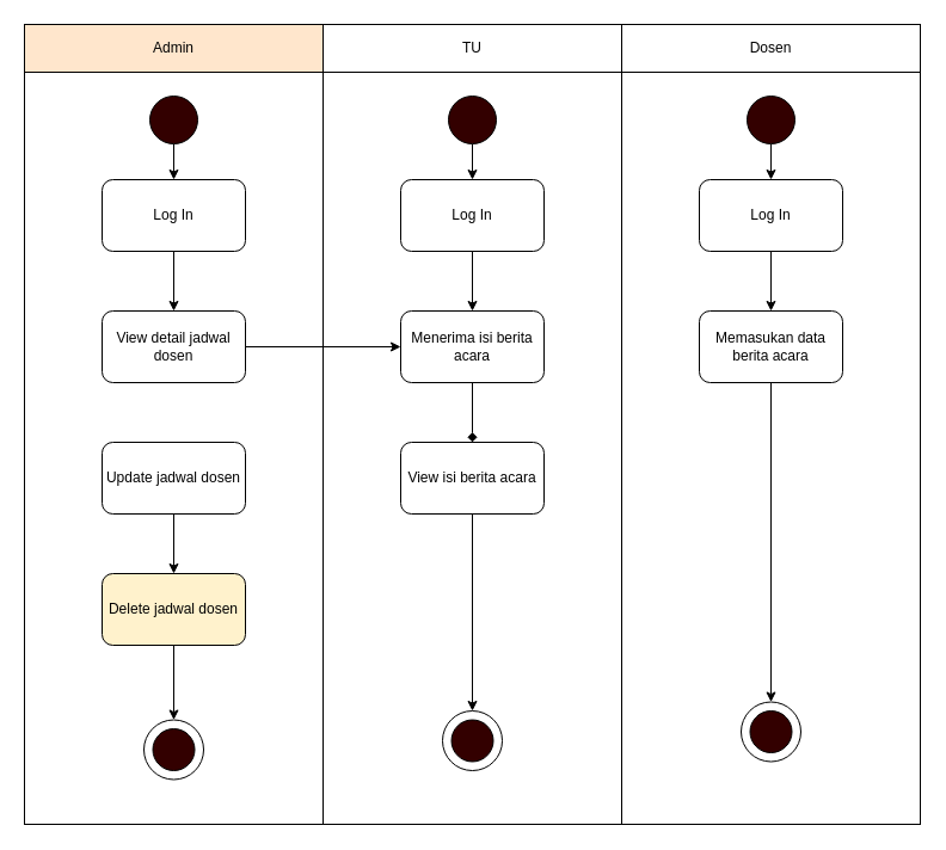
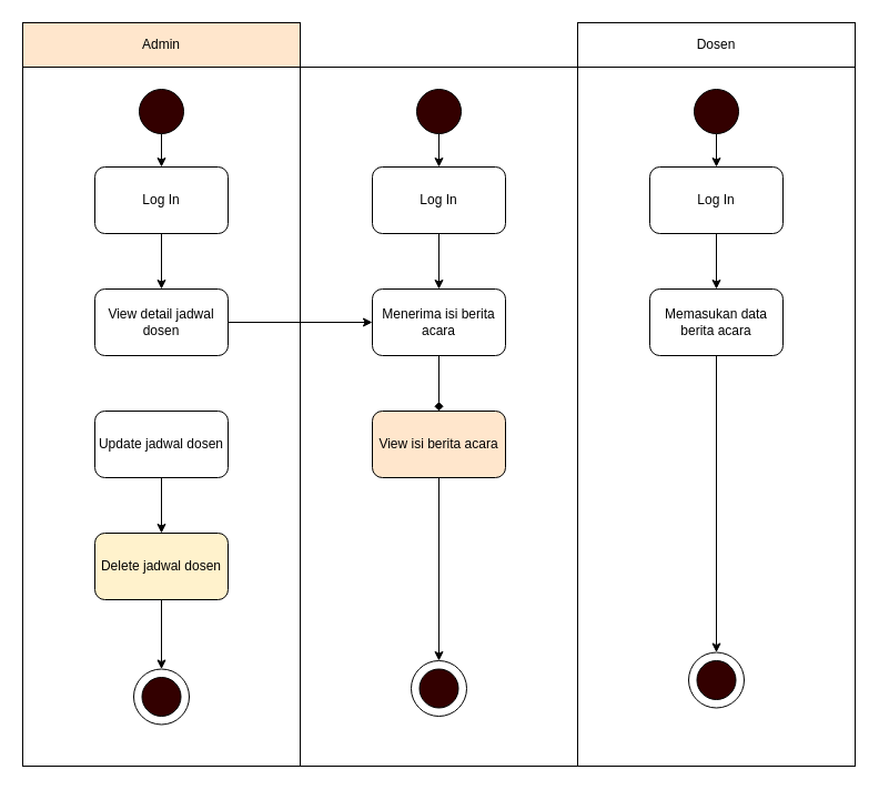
  <mxCell id="0" />
  <mxCell id="1" parent="0" />
  <mxCell id="2" value="" style="rounded=0;whiteSpace=wrap;html=1;" parent="1" vertex="1"><mxGeometry x="20" y="60" width="250" height="630" as="geometry" /></mxCell>
  <mxCell id="3" value="" style="rounded=0;whiteSpace=wrap;html=1;" parent="1" vertex="1"><mxGeometry x="270" y="60" width="250" height="630" as="geometry" /></mxCell>
  <mxCell id="4" value="" style="rounded=0;whiteSpace=wrap;html=1;" parent="1" vertex="1"><mxGeometry x="520" y="60" width="250" height="630" as="geometry" /></mxCell>
  <mxCell id="5" value="Admin" style="rounded=0;whiteSpace=wrap;html=1;fillColor=#ffe6cc;" parent="1" vertex="1"><mxGeometry x="20" y="20" width="250" height="40" as="geometry" /></mxCell>
- <mxCell id="6" value="TU" style="rounded=0;whiteSpace=wrap;html=1;" parent="1" vertex="1"><mxGeometry x="270" y="20" width="250" height="40" as="geometry" /></mxCell>
  <mxCell id="7" value="Dosen" style="rounded=0;whiteSpace=wrap;html=1;" parent="1" vertex="1"><mxGeometry x="520" y="20" width="250" height="40" as="geometry" /></mxCell>
  <mxCell id="8" style="edgeStyle=orthogonalEdgeStyle;rounded=0;orthogonalLoop=1;jettySize=auto;html=1;entryX=0.5;entryY=0;entryDx=0;entryDy=0;" parent="1" source="9" target="27" edge="1"><mxGeometry relative="1" as="geometry" /></mxCell>
  <mxCell id="9" value="" style="ellipse;whiteSpace=wrap;html=1;aspect=fixed;fillColor=#330000;" parent="1" vertex="1"><mxGeometry x="625" y="80" width="40" height="40" as="geometry" /></mxCell>
  <mxCell id="10" value="Memasukan data berita acara" style="rounded=1;whiteSpace=wrap;html=1;fillColor=#FFFFFF;" parent="1" vertex="1"><mxGeometry x="585" y="260" width="120" height="60" as="geometry" /></mxCell>
  <mxCell id="11" value="Update jadwal dosen" style="rounded=1;whiteSpace=wrap;html=1;fillColor=#FFFFFF;" parent="1" vertex="1"><mxGeometry x="85" y="370" width="120" height="60" as="geometry" /></mxCell>
  <mxCell id="12" style="edgeStyle=orthogonalEdgeStyle;rounded=0;orthogonalLoop=1;jettySize=auto;html=1;entryX=0.5;entryY=0;entryDx=0;entryDy=0;endArrow=diamond;" parent="1" source="13" target="14" edge="1"><mxGeometry relative="1" as="geometry"><mxPoint x="395" y="360" as="targetPoint" /></mxGeometry></mxCell>
  <mxCell id="13" value="Menerima isi berita acara" style="rounded=1;whiteSpace=wrap;html=1;fillColor=#FFFFFF;" parent="1" vertex="1"><mxGeometry x="335" y="260" width="120" height="60" as="geometry" /></mxCell>
- <mxCell id="14" value="View isi berita acara" style="rounded=1;whiteSpace=wrap;html=1;fillColor=#FFFFFF;" parent="1" vertex="1"><mxGeometry x="335" y="370" width="120" height="60" as="geometry" /></mxCell>
+ <mxCell id="14" value="View isi berita acara" style="rounded=1;whiteSpace=wrap;html=1;fillColor=#ffe6cc;" parent="1" vertex="1"><mxGeometry x="335" y="370" width="120" height="60" as="geometry" /></mxCell>
  <mxCell id="15" value="" style="ellipse;whiteSpace=wrap;html=1;aspect=fixed;fillColor=#FFFFFF;" parent="1" vertex="1"><mxGeometry x="370" y="595" width="50" height="50" as="geometry" /></mxCell>
  <mxCell id="16" value="" style="ellipse;whiteSpace=wrap;html=1;aspect=fixed;fillColor=#330000;" parent="1" vertex="1"><mxGeometry x="377.5" y="602.5" width="35" height="35" as="geometry" /></mxCell>
  <mxCell id="17" value="" style="endArrow=classic;html=1;rounded=0;exitX=0.5;exitY=1;exitDx=0;exitDy=0;entryX=0.5;entryY=0;entryDx=0;entryDy=0;" parent="1" source="14" target="15" edge="1"><mxGeometry width="50" height="50" relative="1" as="geometry"><mxPoint x="430" y="480" as="sourcePoint" /><mxPoint x="480" y="430" as="targetPoint" /></mxGeometry></mxCell>
  <mxCell id="18" value="" style="endArrow=classic;html=1;rounded=0;exitX=0.5;exitY=1;exitDx=0;exitDy=0;entryX=0.5;entryY=0;entryDx=0;entryDy=0;" parent="1" source="11" target="20" edge="1"><mxGeometry width="50" height="50" relative="1" as="geometry"><mxPoint x="110" y="525" as="sourcePoint" /><mxPoint x="145" y="465" as="targetPoint" /></mxGeometry></mxCell>
  <mxCell id="19" style="edgeStyle=orthogonalEdgeStyle;rounded=0;orthogonalLoop=1;jettySize=auto;html=1;entryX=0.5;entryY=0;entryDx=0;entryDy=0;" edge="1" parent="1" source="20" target="36"><mxGeometry relative="1" as="geometry" /></mxCell>
  <mxCell id="20" value="Delete jadwal dosen" style="rounded=1;whiteSpace=wrap;html=1;fillColor=#fff2cc;" parent="1" vertex="1"><mxGeometry x="85" y="480" width="120" height="60" as="geometry" /></mxCell>
  <mxCell id="21" value="" style="ellipse;whiteSpace=wrap;html=1;aspect=fixed;fillColor=#330000;" vertex="1" parent="1"><mxGeometry x="375" y="80" width="40" height="40" as="geometry" /></mxCell>
  <mxCell id="22" value="" style="ellipse;whiteSpace=wrap;html=1;aspect=fixed;fillColor=#330000;" vertex="1" parent="1"><mxGeometry x="125" y="80" width="40" height="40" as="geometry" /></mxCell>
  <mxCell id="23" style="edgeStyle=orthogonalEdgeStyle;rounded=0;orthogonalLoop=1;jettySize=auto;html=1;entryX=0.5;entryY=0;entryDx=0;entryDy=0;" edge="1" parent="1" source="24" target="13"><mxGeometry relative="1" as="geometry" /></mxCell>
  <mxCell id="24" value="Log In" style="rounded=1;whiteSpace=wrap;html=1;fillColor=#FFFFFF;" vertex="1" parent="1"><mxGeometry x="335" y="150" width="120" height="60" as="geometry" /></mxCell>
  <mxCell id="25" style="edgeStyle=orthogonalEdgeStyle;rounded=0;orthogonalLoop=1;jettySize=auto;html=1;entryX=0.5;entryY=0;entryDx=0;entryDy=0;" edge="1" parent="1" source="26" target="32"><mxGeometry relative="1" as="geometry" /></mxCell>
  <mxCell id="26" value="Log In" style="rounded=1;whiteSpace=wrap;html=1;fillColor=#FFFFFF;" vertex="1" parent="1"><mxGeometry x="85" y="150" width="120" height="60" as="geometry" /></mxCell>
  <mxCell id="27" value="Log In" style="rounded=1;whiteSpace=wrap;html=1;fillColor=#FFFFFF;" vertex="1" parent="1"><mxGeometry x="585" y="150" width="120" height="60" as="geometry" /></mxCell>
  <mxCell id="28" value="" style="endArrow=classic;html=1;rounded=0;exitX=0.5;exitY=1;exitDx=0;exitDy=0;entryX=0.5;entryY=0;entryDx=0;entryDy=0;" edge="1" parent="1" source="21" target="24"><mxGeometry width="50" height="50" relative="1" as="geometry"><mxPoint x="340" y="240" as="sourcePoint" /><mxPoint x="400" y="160" as="targetPoint" /></mxGeometry></mxCell>
  <mxCell id="29" value="" style="endArrow=classic;html=1;rounded=0;entryX=0.5;entryY=0;entryDx=0;entryDy=0;" edge="1" parent="1" target="26"><mxGeometry width="50" height="50" relative="1" as="geometry"><mxPoint x="145" y="120" as="sourcePoint" /><mxPoint x="120" y="240" as="targetPoint" /></mxGeometry></mxCell>
  <mxCell id="30" value="" style="endArrow=classic;html=1;rounded=0;exitX=0.5;exitY=1;exitDx=0;exitDy=0;entryX=0.5;entryY=0;entryDx=0;entryDy=0;" edge="1" parent="1" source="27" target="10"><mxGeometry width="50" height="50" relative="1" as="geometry"><mxPoint x="600" y="290" as="sourcePoint" /><mxPoint x="650" y="240" as="targetPoint" /></mxGeometry></mxCell>
  <mxCell id="31" style="edgeStyle=orthogonalEdgeStyle;rounded=0;orthogonalLoop=1;jettySize=auto;html=1;" edge="1" parent="1" source="32" target="13"><mxGeometry relative="1" as="geometry"><mxPoint x="145" y="360" as="targetPoint" /></mxGeometry></mxCell>
  <mxCell id="32" value="View detail jadwal dosen" style="rounded=1;whiteSpace=wrap;html=1;fillColor=#FFFFFF;" vertex="1" parent="1"><mxGeometry x="85" y="260" width="120" height="60" as="geometry" /></mxCell>
  <mxCell id="33" value="" style="endArrow=classic;html=1;rounded=0;exitX=0.5;exitY=1;exitDx=0;exitDy=0;entryX=0.5;entryY=0;entryDx=0;entryDy=0;" edge="1" parent="1" source="10" target="34"><mxGeometry width="50" height="50" relative="1" as="geometry"><mxPoint x="630" y="550" as="sourcePoint" /><mxPoint x="680" y="500" as="targetPoint" /><Array as="points" /></mxGeometry></mxCell>
  <mxCell id="34" value="" style="ellipse;whiteSpace=wrap;html=1;aspect=fixed;fillColor=#FFFFFF;" vertex="1" parent="1"><mxGeometry x="620" y="587.5" width="50" height="50" as="geometry" /></mxCell>
  <mxCell id="35" value="" style="ellipse;whiteSpace=wrap;html=1;aspect=fixed;fillColor=#330000;" vertex="1" parent="1"><mxGeometry x="627.5" y="595" width="35" height="35" as="geometry" /></mxCell>
  <mxCell id="36" value="" style="ellipse;whiteSpace=wrap;html=1;aspect=fixed;fillColor=#FFFFFF;" vertex="1" parent="1"><mxGeometry x="120" y="602.5" width="50" height="50" as="geometry" /></mxCell>
  <mxCell id="37" value="" style="ellipse;whiteSpace=wrap;html=1;aspect=fixed;fillColor=#330000;" vertex="1" parent="1"><mxGeometry x="127.5" y="610" width="35" height="35" as="geometry" /></mxCell>
